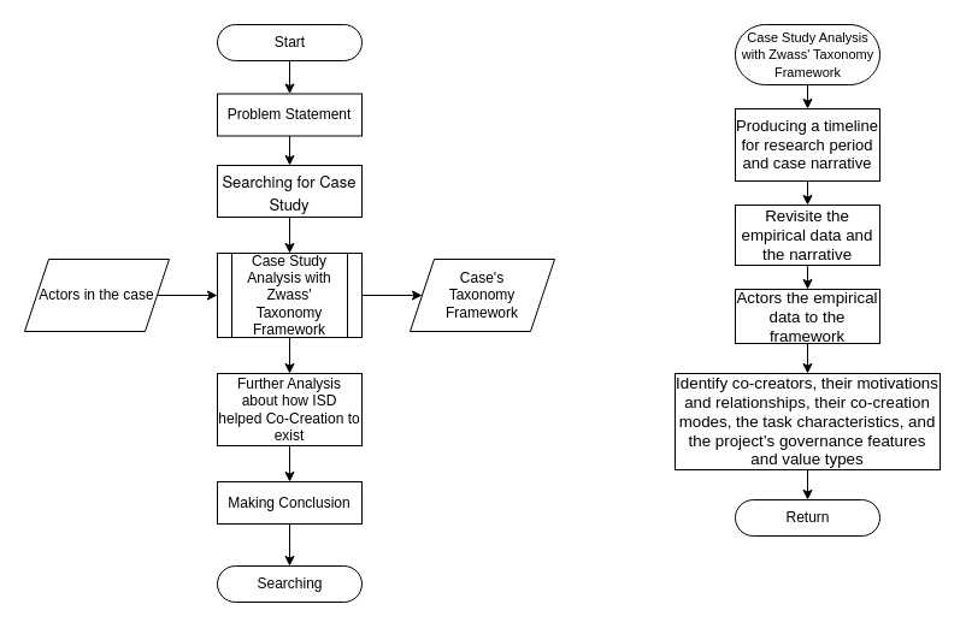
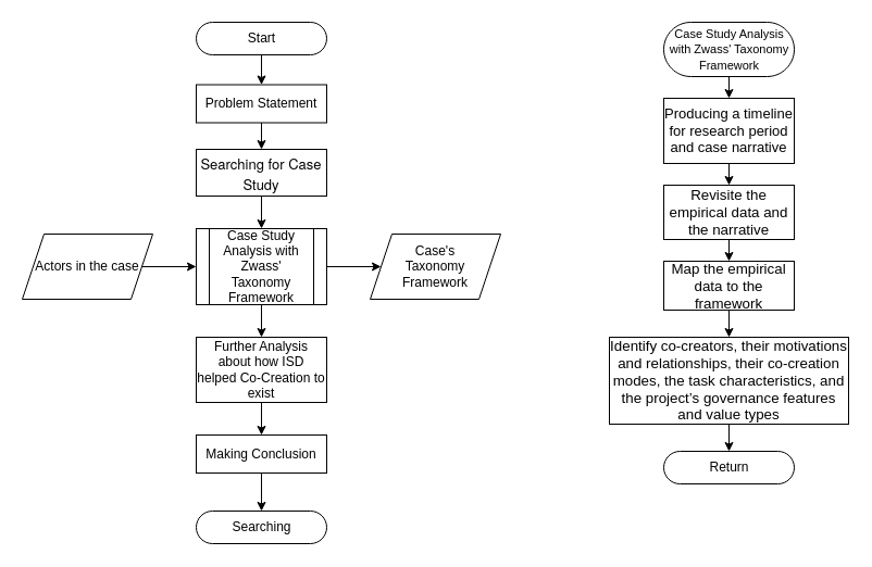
  <mxCell id="0" />
  <mxCell id="1" parent="0" />
  <mxCell id="2" style="edgeStyle=orthogonalEdgeStyle;rounded=0;orthogonalLoop=1;jettySize=auto;html=1;exitX=0.5;exitY=0.5;exitDx=0;exitDy=15;exitPerimeter=0;entryX=0.5;entryY=0;entryDx=0;entryDy=0;" edge="1" parent="1" source="3" target="5"><mxGeometry relative="1" as="geometry" /></mxCell>
  <mxCell id="3" value="Start" style="html=1;dashed=0;whitespace=wrap;shape=mxgraph.dfd.start" vertex="1" parent="1"><mxGeometry x="180" y="20" width="120" height="30" as="geometry" /></mxCell>
  <mxCell id="4" style="edgeStyle=orthogonalEdgeStyle;rounded=0;orthogonalLoop=1;jettySize=auto;html=1;exitX=0.5;exitY=1;exitDx=0;exitDy=0;entryX=0.5;entryY=0;entryDx=0;entryDy=0;" edge="1" parent="1" source="5" target="7"><mxGeometry relative="1" as="geometry" /></mxCell>
  <mxCell id="5" value="Problem Statement" style="rounded=0;whiteSpace=wrap;html=1;" vertex="1" parent="1"><mxGeometry x="180" y="77.5" width="120" height="35" as="geometry" /></mxCell>
  <mxCell id="6" style="edgeStyle=orthogonalEdgeStyle;rounded=0;orthogonalLoop=1;jettySize=auto;html=1;exitX=0.5;exitY=1;exitDx=0;exitDy=0;entryX=0.5;entryY=0;entryDx=0;entryDy=0;" edge="1" parent="1" source="7"><mxGeometry relative="1" as="geometry"><mxPoint x="240" y="210" as="targetPoint" /></mxGeometry></mxCell>
  <mxCell id="7" value="&lt;p style=&quot;margin: 0px; font-stretch: normal; font-size: 13px; line-height: normal; font-family: &amp;quot;Helvetica Neue&amp;quot;;&quot;&gt;Searching for Case Study&lt;/p&gt;" style="rounded=0;whiteSpace=wrap;html=1;" vertex="1" parent="1"><mxGeometry x="180" y="137" width="120" height="43" as="geometry" /></mxCell>
  <mxCell id="8" style="edgeStyle=orthogonalEdgeStyle;rounded=0;orthogonalLoop=1;jettySize=auto;html=1;fontSize=11;" edge="1" parent="1" source="9" target="11"><mxGeometry relative="1" as="geometry" /></mxCell>
  <mxCell id="9" value="Further Analysis about how ISD helped Co-Creation to exist" style="rounded=0;whiteSpace=wrap;html=1;" vertex="1" parent="1"><mxGeometry x="180" y="310" width="120" height="60" as="geometry" /></mxCell>
  <mxCell id="10" style="edgeStyle=orthogonalEdgeStyle;rounded=0;orthogonalLoop=1;jettySize=auto;html=1;entryX=0.5;entryY=0.5;entryDx=0;entryDy=-15;entryPerimeter=0;fontSize=11;" edge="1" parent="1" source="11" target="29"><mxGeometry relative="1" as="geometry" /></mxCell>
  <mxCell id="11" value="Making Conclusion" style="rounded=0;whiteSpace=wrap;html=1;" vertex="1" parent="1"><mxGeometry x="180" y="400" width="120" height="35" as="geometry" /></mxCell>
  <mxCell id="12" style="edgeStyle=orthogonalEdgeStyle;rounded=0;orthogonalLoop=1;jettySize=auto;html=1;" edge="1" parent="1" source="13" target="23"><mxGeometry relative="1" as="geometry" /></mxCell>
  <mxCell id="13" value="Actors in the case" style="shape=parallelogram;perimeter=parallelogramPerimeter;whiteSpace=wrap;html=1;fixedSize=1;" vertex="1" parent="1"><mxGeometry y="215" width="120" height="60" as="geometry" x="20" /></mxCell>
  <mxCell id="14" value="Case's&lt;br&gt;Taxonomy Framework" style="shape=parallelogram;perimeter=parallelogramPerimeter;whiteSpace=wrap;html=1;fixedSize=1;" vertex="1" parent="1"><mxGeometry x="340" y="215" width="120" height="60" as="geometry" /></mxCell>
  <mxCell id="15" style="edgeStyle=orthogonalEdgeStyle;rounded=0;orthogonalLoop=1;jettySize=auto;html=1;exitX=0.5;exitY=1;exitDx=0;exitDy=0;entryX=0.5;entryY=0;entryDx=0;entryDy=0;fontSize=11;" edge="1" parent="1" source="16" target="18"><mxGeometry relative="1" as="geometry" /></mxCell>
  <mxCell id="16" value="&lt;div style=&quot;&quot; title=&quot;Page 7&quot; class=&quot;page&quot;&gt;&lt;div class=&quot;layoutArea&quot;&gt;&lt;div class=&quot;column&quot;&gt;&lt;p&gt;&lt;font size=&quot;2&quot; face=&quot;Arial&quot;&gt;Producing a timeline for research period and case narrative&lt;/font&gt;&lt;/p&gt;&lt;/div&gt;&lt;/div&gt;&lt;/div&gt;" style="rounded=0;whiteSpace=wrap;html=1;align=center;" vertex="1" parent="1"><mxGeometry x="610" y="90" width="120" height="60" as="geometry" /></mxCell>
  <mxCell id="17" style="edgeStyle=orthogonalEdgeStyle;rounded=0;orthogonalLoop=1;jettySize=auto;html=1;exitX=0.5;exitY=1;exitDx=0;exitDy=0;entryX=0.5;entryY=0;entryDx=0;entryDy=0;fontSize=11;" edge="1" parent="1" source="18" target="20"><mxGeometry relative="1" as="geometry" /></mxCell>
  <mxCell id="18" value="&lt;div style=&quot;&quot; title=&quot;Page 8&quot; class=&quot;page&quot;&gt;&lt;div class=&quot;layoutArea&quot;&gt;&lt;div class=&quot;column&quot;&gt;&lt;p&gt;&lt;span style=&quot;font-size: 10pt; font-family: Arial;&quot;&gt;Revisite the empirical data and the narrative&lt;/span&gt;&lt;/p&gt;&lt;/div&gt;&lt;/div&gt;&lt;/div&gt;" style="rounded=0;whiteSpace=wrap;html=1;align=center;" vertex="1" parent="1"><mxGeometry x="610" y="170" width="120" height="50" as="geometry" /></mxCell>
  <mxCell id="19" style="edgeStyle=orthogonalEdgeStyle;rounded=0;orthogonalLoop=1;jettySize=auto;html=1;exitX=0.5;exitY=1;exitDx=0;exitDy=0;entryX=0.5;entryY=0;entryDx=0;entryDy=0;fontSize=11;" edge="1" parent="1" source="20" target="27"><mxGeometry relative="1" as="geometry" /></mxCell>
- <mxCell id="20" value="&lt;span style=&quot;font-family: Arial; font-size: 13.333px;&quot;&gt;Actors the empirical data to the framework&lt;/span&gt;" style="rounded=0;whiteSpace=wrap;html=1;" vertex="1" parent="1"><mxGeometry x="610" y="240" width="120" height="45" as="geometry" /></mxCell>
+ <mxCell id="20" value="&lt;span style=&quot;font-family: Arial; font-size: 13.333px;&quot;&gt;Map the empirical data to the framework&lt;/span&gt;" style="rounded=0;whiteSpace=wrap;html=1;" vertex="1" parent="1"><mxGeometry x="610" y="240" width="120" height="45" as="geometry" /></mxCell>
  <mxCell id="21" style="edgeStyle=orthogonalEdgeStyle;rounded=0;orthogonalLoop=1;jettySize=auto;html=1;entryX=0;entryY=0.5;entryDx=0;entryDy=0;" edge="1" parent="1" source="23" target="14"><mxGeometry relative="1" as="geometry" /></mxCell>
  <mxCell id="22" style="edgeStyle=orthogonalEdgeStyle;rounded=0;orthogonalLoop=1;jettySize=auto;html=1;entryX=0.5;entryY=0;entryDx=0;entryDy=0;fontSize=11;" edge="1" parent="1" source="23" target="9"><mxGeometry relative="1" as="geometry" /></mxCell>
  <mxCell id="23" value="Case Study Analysis with Zwass' Taxonomy Framework" style="shape=process;whiteSpace=wrap;html=1;backgroundOutline=1;" vertex="1" parent="1"><mxGeometry x="180" y="210" width="120" height="70" as="geometry" /></mxCell>
  <mxCell id="24" style="edgeStyle=orthogonalEdgeStyle;rounded=0;orthogonalLoop=1;jettySize=auto;html=1;exitX=0.5;exitY=0.5;exitDx=0;exitDy=25;exitPerimeter=0;entryX=0.5;entryY=0;entryDx=0;entryDy=0;fontSize=11;" edge="1" parent="1" source="25" target="16"><mxGeometry relative="1" as="geometry" /></mxCell>
  <mxCell id="25" value="&lt;span style=&quot;font-size: 11px;&quot;&gt;Case Study Analysis&lt;br&gt;with Zwass' Taxonomy&lt;br&gt;Framework&lt;/span&gt;" style="html=1;dashed=0;whitespace=wrap;shape=mxgraph.dfd.start" vertex="1" parent="1"><mxGeometry x="610" y="20" width="120" height="50" as="geometry" /></mxCell>
  <mxCell id="26" style="edgeStyle=orthogonalEdgeStyle;rounded=0;orthogonalLoop=1;jettySize=auto;html=1;entryX=0.5;entryY=0.5;entryDx=0;entryDy=-15;entryPerimeter=0;fontSize=11;" edge="1" parent="1" source="27" target="28"><mxGeometry relative="1" as="geometry" /></mxCell>
  <mxCell id="27" value="&lt;div style=&quot;&quot; title=&quot;Page 8&quot; class=&quot;page&quot;&gt;&lt;div class=&quot;layoutArea&quot;&gt;&lt;div class=&quot;column&quot;&gt;&lt;p&gt;&lt;span style=&quot;font-size: 10pt; font-family: Arial;&quot;&gt;Identify co-creators, their motivations and relationships, their co-creat&lt;/span&gt;&lt;span style=&quot;font-size: 10pt; font-family: Arial;&quot;&gt;ion modes, the task characteristics, and the project’s&amp;nbsp;&lt;/span&gt;&lt;span style=&quot;font-size: 10pt; font-family: Arial;&quot;&gt;governance features and value types&lt;/span&gt;&lt;/p&gt;&lt;/div&gt;&lt;/div&gt;&lt;/div&gt;" style="rounded=0;whiteSpace=wrap;html=1;align=center;" vertex="1" parent="1"><mxGeometry x="560" y="310" width="220" height="80" as="geometry" /></mxCell>
  <mxCell id="28" value="Return" style="html=1;dashed=0;whitespace=wrap;shape=mxgraph.dfd.start" vertex="1" parent="1"><mxGeometry x="610" y="415" width="120" height="30" as="geometry" /></mxCell>
  <mxCell id="29" value="Searching" style="html=1;dashed=0;whitespace=wrap;shape=mxgraph.dfd.start" vertex="1" parent="1"><mxGeometry x="180" y="470" width="120" height="30" as="geometry" /></mxCell>
